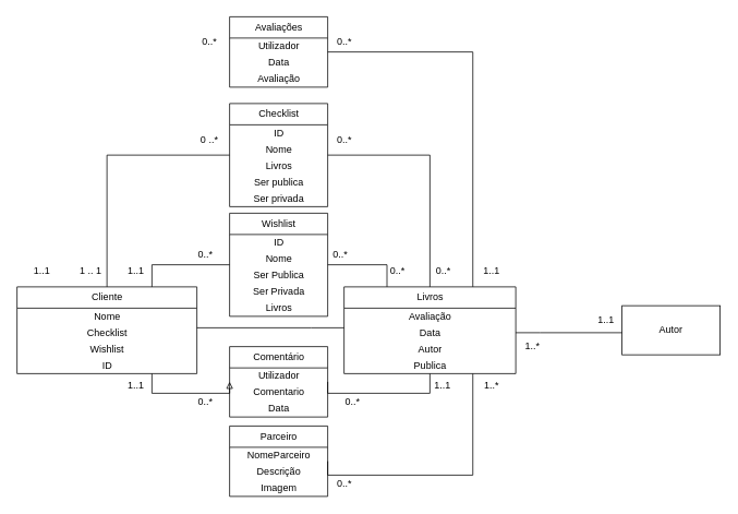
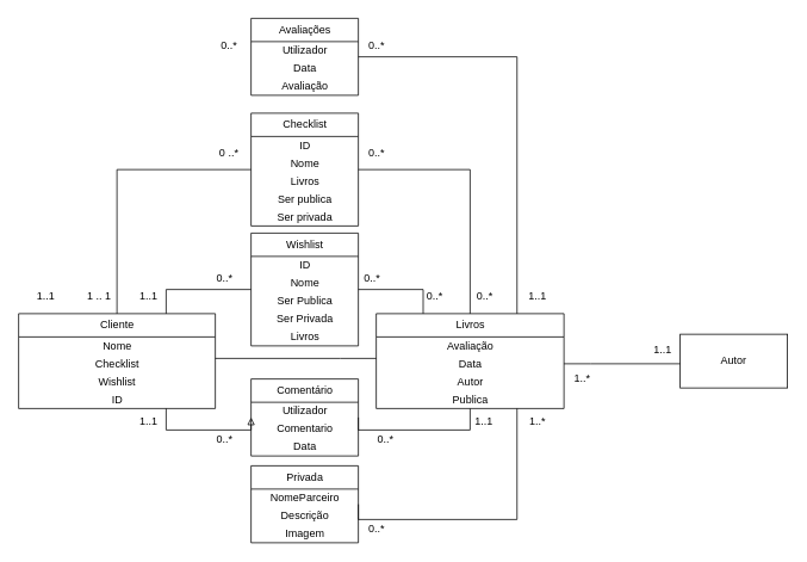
  <mxCell id="0" />
  <mxCell id="1" parent="0" />
  <mxCell id="2" value="" style="edgeStyle=orthogonalEdgeStyle;rounded=0;orthogonalLoop=1;jettySize=auto;html=1;endArrow=none;endFill=0;" parent="1" source="6" target="41" edge="1"><mxGeometry relative="1" as="geometry"><Array as="points"><mxPoint x="380" y="400" /><mxPoint x="380" y="400" /></Array></mxGeometry></mxCell>
  <mxCell id="3" style="edgeStyle=orthogonalEdgeStyle;rounded=0;orthogonalLoop=1;jettySize=auto;html=1;exitX=0.75;exitY=1;exitDx=0;exitDy=0;entryX=0;entryY=0.5;entryDx=0;entryDy=0;endArrow=block;endFill=0;" parent="1" source="6" target="28" edge="1"><mxGeometry relative="1" as="geometry"><Array as="points"><mxPoint x="185" y="480" /><mxPoint x="280" y="480" /></Array></mxGeometry></mxCell>
  <mxCell id="4" style="edgeStyle=orthogonalEdgeStyle;rounded=0;orthogonalLoop=1;jettySize=auto;html=1;exitX=0.75;exitY=0;exitDx=0;exitDy=0;entryX=0;entryY=0.5;entryDx=0;entryDy=0;endArrow=none;endFill=0;" parent="1" source="6" target="17" edge="1"><mxGeometry relative="1" as="geometry" /></mxCell>
  <mxCell id="5" style="edgeStyle=orthogonalEdgeStyle;rounded=0;orthogonalLoop=1;jettySize=auto;html=1;exitX=0.5;exitY=0;exitDx=0;exitDy=0;entryX=0;entryY=0.5;entryDx=0;entryDy=0;endArrow=none;endFill=0;verticalAlign=top;" parent="1" source="6" target="11" edge="1"><mxGeometry relative="1" as="geometry" /></mxCell>
  <mxCell id="6" value="Cliente" style="swimlane;fontStyle=0;childLayout=stackLayout;horizontal=1;startSize=26;horizontalStack=0;resizeParent=1;resizeParentMax=0;resizeLast=0;collapsible=1;marginBottom=0;rounded=0;html=1;" parent="1" vertex="1"><mxGeometry x="20" y="350" width="220" height="106" as="geometry" /></mxCell>
  <mxCell id="7" value="Nome" style="text;html=1;align=center;verticalAlign=middle;resizable=0;points=[];autosize=1;strokeColor=none;" parent="6" vertex="1"><mxGeometry y="26" width="220" height="20" as="geometry" /></mxCell>
  <mxCell id="8" value="Checklist" style="text;html=1;align=center;verticalAlign=middle;resizable=0;points=[];autosize=1;strokeColor=none;" parent="6" vertex="1"><mxGeometry y="46" width="220" height="20" as="geometry" /></mxCell>
  <mxCell id="9" value="Wishlist" style="text;html=1;align=center;verticalAlign=middle;resizable=0;points=[];autosize=1;strokeColor=none;" parent="6" vertex="1"><mxGeometry y="66" width="220" height="20" as="geometry" /></mxCell>
  <mxCell id="10" value="ID" style="text;html=1;align=center;verticalAlign=middle;resizable=0;points=[];autosize=1;strokeColor=none;" parent="6" vertex="1"><mxGeometry y="86" width="220" height="20" as="geometry" /></mxCell>
  <mxCell id="11" value="Checklist&lt;span style=&quot;color: rgba(0 , 0 , 0 , 0) ; font-family: monospace ; font-size: 0px&quot;&gt;%3CmxGraphModel%3E%3Croot%3E%3CmxCell%20id%3D%220%22%2F%3E%3CmxCell%20id%3D%221%22%20parent%3D%220%22%2F%3E%3CmxCell%20id%3D%222%22%20value%3D%22Cliente%22%20style%3D%22rounded%3D0%3BwhiteSpace%3Dwrap%3Bhtml%3D1%3B%22%20vertex%3D%221%22%20parent%3D%221%22%3E%3CmxGeometry%20x%3D%22540%22%20y%3D%22340%22%20width%3D%22120%22%20height%3D%2260%22%20as%3D%22geometry%22%2F%3E%3C%2FmxCell%3E%3C%2Froot%3E%3C%2FmxGraphModel%3E&lt;/span&gt;" style="swimlane;fontStyle=0;childLayout=stackLayout;horizontal=1;startSize=26;horizontalStack=0;resizeParent=1;resizeParentMax=0;resizeLast=0;collapsible=1;marginBottom=0;rounded=0;html=1;" parent="1" vertex="1"><mxGeometry x="280" y="126" width="120" height="126" as="geometry" /></mxCell>
  <mxCell id="12" value="ID" style="text;html=1;align=center;verticalAlign=middle;resizable=0;points=[];autosize=1;strokeColor=none;" parent="11" vertex="1"><mxGeometry y="26" width="120" height="20" as="geometry" /></mxCell>
  <mxCell id="13" value="Nome" style="text;html=1;align=center;verticalAlign=middle;resizable=0;points=[];autosize=1;strokeColor=none;" parent="11" vertex="1"><mxGeometry y="46" width="120" height="20" as="geometry" /></mxCell>
  <mxCell id="14" value="Livros" style="text;html=1;align=center;verticalAlign=middle;resizable=0;points=[];autosize=1;strokeColor=none;" parent="11" vertex="1"><mxGeometry y="66" width="120" height="20" as="geometry" /></mxCell>
  <mxCell id="15" value="Ser publica" style="text;html=1;align=center;verticalAlign=middle;resizable=0;points=[];autosize=1;strokeColor=none;" parent="11" vertex="1"><mxGeometry y="86" width="120" height="20" as="geometry" /></mxCell>
  <mxCell id="16" value="Ser privada" style="text;html=1;align=center;verticalAlign=middle;resizable=0;points=[];autosize=1;strokeColor=none;" parent="11" vertex="1"><mxGeometry y="106" width="120" height="20" as="geometry" /></mxCell>
  <mxCell id="17" value="Wishlist" style="swimlane;fontStyle=0;childLayout=stackLayout;horizontal=1;startSize=26;horizontalStack=0;resizeParent=1;resizeParentMax=0;resizeLast=0;collapsible=1;marginBottom=0;rounded=0;html=1;" parent="1" vertex="1"><mxGeometry x="280" y="260" width="120" height="126" as="geometry" /></mxCell>
  <mxCell id="18" value="ID" style="text;html=1;align=center;verticalAlign=middle;resizable=0;points=[];autosize=1;strokeColor=none;" parent="17" vertex="1"><mxGeometry y="26" width="120" height="20" as="geometry" /></mxCell>
  <mxCell id="19" value="Nome" style="text;html=1;align=center;verticalAlign=middle;resizable=0;points=[];autosize=1;strokeColor=none;" parent="17" vertex="1"><mxGeometry y="46" width="120" height="20" as="geometry" /></mxCell>
  <mxCell id="20" value="Ser Publica" style="text;html=1;align=center;verticalAlign=middle;resizable=0;points=[];autosize=1;strokeColor=none;" parent="17" vertex="1"><mxGeometry y="66" width="120" height="20" as="geometry" /></mxCell>
  <mxCell id="21" value="Ser Privada" style="text;html=1;align=center;verticalAlign=middle;resizable=0;points=[];autosize=1;strokeColor=none;" parent="17" vertex="1"><mxGeometry y="86" width="120" height="20" as="geometry" /></mxCell>
  <mxCell id="22" value="Livros" style="text;html=1;align=center;verticalAlign=middle;resizable=0;points=[];autosize=1;strokeColor=none;" parent="17" vertex="1"><mxGeometry y="106" width="120" height="20" as="geometry" /></mxCell>
  <mxCell id="23" value="Avaliações" style="swimlane;fontStyle=0;childLayout=stackLayout;horizontal=1;startSize=26;horizontalStack=0;resizeParent=1;resizeParentMax=0;resizeLast=0;collapsible=1;marginBottom=0;rounded=0;html=1;" parent="1" vertex="1"><mxGeometry x="280" y="20" width="120" height="86" as="geometry" /></mxCell>
  <mxCell id="24" value="Utilizador" style="text;html=1;align=center;verticalAlign=middle;resizable=0;points=[];autosize=1;strokeColor=none;" parent="23" vertex="1"><mxGeometry y="26" width="120" height="20" as="geometry" /></mxCell>
  <mxCell id="25" value="Data" style="text;html=1;align=center;verticalAlign=middle;resizable=0;points=[];autosize=1;strokeColor=none;" parent="23" vertex="1"><mxGeometry y="46" width="120" height="20" as="geometry" /></mxCell>
  <mxCell id="26" value="Avaliação" style="text;html=1;align=center;verticalAlign=middle;resizable=0;points=[];autosize=1;strokeColor=none;" parent="23" vertex="1"><mxGeometry y="66" width="120" height="20" as="geometry" /></mxCell>
  <mxCell id="27" value="Autor" style="rounded=0;whiteSpace=wrap;html=1;" parent="1" vertex="1"><mxGeometry x="760" y="373" width="120" height="60" as="geometry" /></mxCell>
  <mxCell id="28" value="Comentário" style="swimlane;fontStyle=0;childLayout=stackLayout;horizontal=1;startSize=26;horizontalStack=0;resizeParent=1;resizeParentMax=0;resizeLast=0;collapsible=1;marginBottom=0;rounded=0;html=1;" parent="1" vertex="1"><mxGeometry x="280" y="423" width="120" height="86" as="geometry" /></mxCell>
  <mxCell id="29" value="Utilizador" style="text;html=1;align=center;verticalAlign=middle;resizable=0;points=[];autosize=1;strokeColor=none;" parent="28" vertex="1"><mxGeometry y="26" width="120" height="20" as="geometry" /></mxCell>
  <mxCell id="30" value="Comentario" style="text;html=1;align=center;verticalAlign=middle;resizable=0;points=[];autosize=1;strokeColor=none;" parent="28" vertex="1"><mxGeometry y="46" width="120" height="20" as="geometry" /></mxCell>
  <mxCell id="31" value="Data" style="text;html=1;align=center;verticalAlign=middle;resizable=0;points=[];autosize=1;strokeColor=none;" parent="28" vertex="1"><mxGeometry y="66" width="120" height="20" as="geometry" /></mxCell>
- <mxCell id="32" value="Parceiro" style="swimlane;fontStyle=0;childLayout=stackLayout;horizontal=1;startSize=26;horizontalStack=0;resizeParent=1;resizeParentMax=0;resizeLast=0;collapsible=1;marginBottom=0;rounded=0;html=1;" parent="1" vertex="1"><mxGeometry x="280" y="520" width="120" height="86" as="geometry" /></mxCell>
+ <mxCell id="32" value="Privada" style="swimlane;fontStyle=0;childLayout=stackLayout;horizontal=1;startSize=26;horizontalStack=0;resizeParent=1;resizeParentMax=0;resizeLast=0;collapsible=1;marginBottom=0;rounded=0;html=1;" parent="1" vertex="1"><mxGeometry x="280" y="520" width="120" height="86" as="geometry" /></mxCell>
  <mxCell id="33" value="NomeParceiro" style="text;html=1;align=center;verticalAlign=middle;resizable=0;points=[];autosize=1;strokeColor=none;" parent="32" vertex="1"><mxGeometry y="26" width="120" height="20" as="geometry" /></mxCell>
  <mxCell id="34" value="Descrição" style="text;html=1;align=center;verticalAlign=middle;resizable=0;points=[];autosize=1;strokeColor=none;" parent="32" vertex="1"><mxGeometry y="46" width="120" height="20" as="geometry" /></mxCell>
  <mxCell id="35" value="Imagem" style="text;html=1;align=center;verticalAlign=middle;resizable=0;points=[];autosize=1;strokeColor=none;" parent="32" vertex="1"><mxGeometry y="66" width="120" height="20" as="geometry" /></mxCell>
  <mxCell id="36" style="edgeStyle=orthogonalEdgeStyle;rounded=0;orthogonalLoop=1;jettySize=auto;html=1;exitX=0.5;exitY=1;exitDx=0;exitDy=0;entryX=1;entryY=0.5;entryDx=0;entryDy=0;endArrow=none;endFill=0;" parent="1" source="41" target="28" edge="1"><mxGeometry relative="1" as="geometry"><Array as="points"><mxPoint x="525" y="480" /><mxPoint x="400" y="480" /></Array></mxGeometry></mxCell>
  <mxCell id="37" style="edgeStyle=orthogonalEdgeStyle;rounded=0;orthogonalLoop=1;jettySize=auto;html=1;exitX=0.75;exitY=1;exitDx=0;exitDy=0;entryX=1;entryY=0.5;entryDx=0;entryDy=0;endArrow=none;endFill=0;" parent="1" source="41" target="32" edge="1"><mxGeometry relative="1" as="geometry"><Array as="points"><mxPoint x="578" y="580" /><mxPoint x="400" y="580" /></Array></mxGeometry></mxCell>
  <mxCell id="38" style="edgeStyle=orthogonalEdgeStyle;rounded=0;orthogonalLoop=1;jettySize=auto;html=1;exitX=0.25;exitY=0;exitDx=0;exitDy=0;entryX=1;entryY=0.5;entryDx=0;entryDy=0;endArrow=none;endFill=0;" parent="1" source="41" target="17" edge="1"><mxGeometry relative="1" as="geometry" /></mxCell>
  <mxCell id="39" style="edgeStyle=orthogonalEdgeStyle;rounded=0;orthogonalLoop=1;jettySize=auto;html=1;exitX=0.5;exitY=0;exitDx=0;exitDy=0;entryX=1;entryY=0.5;entryDx=0;entryDy=0;endArrow=none;endFill=0;" parent="1" source="41" target="11" edge="1"><mxGeometry relative="1" as="geometry" /></mxCell>
  <mxCell id="40" style="edgeStyle=orthogonalEdgeStyle;rounded=0;orthogonalLoop=1;jettySize=auto;html=1;exitX=0.75;exitY=0;exitDx=0;exitDy=0;entryX=1;entryY=0.5;entryDx=0;entryDy=0;endArrow=none;endFill=0;" parent="1" source="41" target="23" edge="1"><mxGeometry relative="1" as="geometry" /></mxCell>
  <mxCell id="41" value="Livros" style="swimlane;fontStyle=0;childLayout=stackLayout;horizontal=1;startSize=26;horizontalStack=0;resizeParent=1;resizeParentMax=0;resizeLast=0;collapsible=1;marginBottom=0;rounded=0;html=1;" parent="1" vertex="1"><mxGeometry x="420" y="350" width="210" height="106" as="geometry" /></mxCell>
  <mxCell id="42" value="Avaliação" style="text;html=1;align=center;verticalAlign=middle;resizable=0;points=[];autosize=1;strokeColor=none;" parent="41" vertex="1"><mxGeometry y="26" width="210" height="20" as="geometry" /></mxCell>
  <mxCell id="43" value="Data" style="text;html=1;align=center;verticalAlign=middle;resizable=0;points=[];autosize=1;strokeColor=none;" parent="41" vertex="1"><mxGeometry y="46" width="210" height="20" as="geometry" /></mxCell>
  <mxCell id="44" value="Autor" style="text;html=1;align=center;verticalAlign=middle;resizable=0;points=[];autosize=1;strokeColor=none;" parent="41" vertex="1"><mxGeometry y="66" width="210" height="20" as="geometry" /></mxCell>
  <mxCell id="45" value="Publica" style="text;html=1;align=center;verticalAlign=middle;resizable=0;points=[];autosize=1;strokeColor=none;" parent="41" vertex="1"><mxGeometry y="86" width="210" height="20" as="geometry" /></mxCell>
  <mxCell id="46" value="" style="edgeStyle=orthogonalEdgeStyle;rounded=0;orthogonalLoop=1;jettySize=auto;html=1;endArrow=none;endFill=0;" edge="1" parent="1" source="43" target="27"><mxGeometry relative="1" as="geometry"><Array as="points"><mxPoint x="660" y="406" /><mxPoint x="660" y="406" /></Array></mxGeometry></mxCell>
  <mxCell id="47" value="0 ..*" style="text;html=1;align=center;verticalAlign=middle;resizable=0;points=[];autosize=1;" vertex="1" parent="1"><mxGeometry x="235" y="160" width="40" height="20" as="geometry" /></mxCell>
  <mxCell id="48" value="1 .. 1" style="text;html=1;align=center;verticalAlign=middle;resizable=0;points=[];autosize=1;" vertex="1" parent="1"><mxGeometry x="90" y="320" width="40" height="20" as="geometry" /></mxCell>
  <mxCell id="49" value="1..1" style="text;html=1;align=center;verticalAlign=middle;resizable=0;points=[];autosize=1;" vertex="1" parent="1"><mxGeometry x="30" y="320" width="40" height="20" as="geometry" /></mxCell>
  <mxCell id="50" value="0..*" style="text;html=1;align=center;verticalAlign=middle;resizable=0;points=[];autosize=1;" vertex="1" parent="1"><mxGeometry x="240" y="40" width="30" height="20" as="geometry" /></mxCell>
  <mxCell id="51" value="1..1" style="text;html=1;align=center;verticalAlign=middle;resizable=0;points=[];autosize=1;" vertex="1" parent="1"><mxGeometry x="145" y="320" width="40" height="20" as="geometry" /></mxCell>
  <mxCell id="52" value="0..*" style="text;html=1;align=center;verticalAlign=middle;resizable=0;points=[];autosize=1;" vertex="1" parent="1"><mxGeometry x="235" y="300" width="30" height="20" as="geometry" /></mxCell>
  <mxCell id="53" value="0..*" style="text;html=1;align=center;verticalAlign=middle;resizable=0;points=[];autosize=1;" vertex="1" parent="1"><mxGeometry x="405" y="40" width="30" height="20" as="geometry" /></mxCell>
  <mxCell id="54" value="1..1" style="text;html=1;align=center;verticalAlign=middle;resizable=0;points=[];autosize=1;" vertex="1" parent="1"><mxGeometry x="580" y="320" width="40" height="20" as="geometry" /></mxCell>
  <mxCell id="55" value="0..*" style="text;html=1;align=center;verticalAlign=middle;resizable=0;points=[];autosize=1;" vertex="1" parent="1"><mxGeometry x="526" y="320" width="30" height="20" as="geometry" /></mxCell>
  <mxCell id="56" value="0..*" style="text;html=1;align=center;verticalAlign=middle;resizable=0;points=[];autosize=1;" vertex="1" parent="1"><mxGeometry x="405" y="160" width="30" height="20" as="geometry" /></mxCell>
  <mxCell id="57" value="0..*" style="text;html=1;align=center;verticalAlign=middle;resizable=0;points=[];autosize=1;" vertex="1" parent="1"><mxGeometry x="470" y="320" width="30" height="20" as="geometry" /></mxCell>
  <mxCell id="58" value="0..*" style="text;html=1;align=center;verticalAlign=middle;resizable=0;points=[];autosize=1;" vertex="1" parent="1"><mxGeometry x="400" y="300" width="30" height="20" as="geometry" /></mxCell>
  <mxCell id="59" value="1..1" style="text;html=1;align=center;verticalAlign=middle;resizable=0;points=[];autosize=1;" vertex="1" parent="1"><mxGeometry x="145" y="460" width="40" height="20" as="geometry" /></mxCell>
  <mxCell id="60" value="0..*" style="text;html=1;align=center;verticalAlign=middle;resizable=0;points=[];autosize=1;" vertex="1" parent="1"><mxGeometry x="235" y="480" width="30" height="20" as="geometry" /></mxCell>
  <mxCell id="61" value="1..1" style="text;html=1;align=center;verticalAlign=middle;resizable=0;points=[];autosize=1;" vertex="1" parent="1"><mxGeometry x="520" y="460" width="40" height="20" as="geometry" /></mxCell>
  <mxCell id="62" value="0..*" style="text;html=1;align=center;verticalAlign=middle;resizable=0;points=[];autosize=1;" vertex="1" parent="1"><mxGeometry x="415" y="480" width="30" height="20" as="geometry" /></mxCell>
  <mxCell id="63" value="1..1" style="text;html=1;align=center;verticalAlign=middle;resizable=0;points=[];autosize=1;" vertex="1" parent="1"><mxGeometry x="720" y="380" width="40" height="20" as="geometry" /></mxCell>
  <mxCell id="64" value="1..*" style="text;html=1;align=center;verticalAlign=middle;resizable=0;points=[];autosize=1;" vertex="1" parent="1"><mxGeometry x="635" y="413" width="30" height="20" as="geometry" /></mxCell>
  <mxCell id="65" value="1..*" style="text;html=1;align=center;verticalAlign=middle;resizable=0;points=[];autosize=1;" vertex="1" parent="1"><mxGeometry x="585" y="460" width="30" height="20" as="geometry" /></mxCell>
  <mxCell id="66" value="0..*" style="text;html=1;align=center;verticalAlign=middle;resizable=0;points=[];autosize=1;" vertex="1" parent="1"><mxGeometry x="405" y="580" width="30" height="20" as="geometry" /></mxCell>
